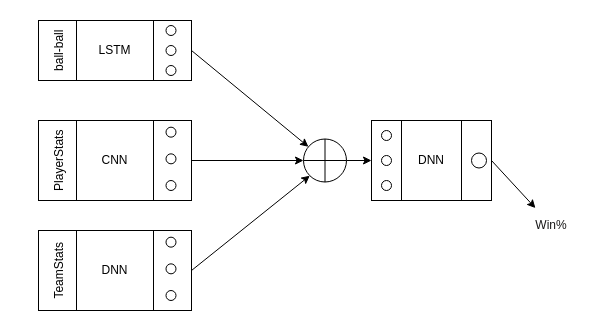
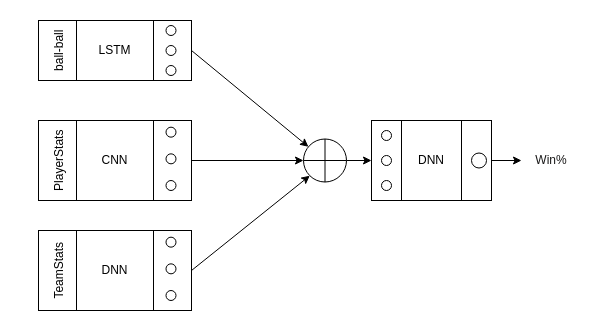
  <mxCell id="0" />
  <mxCell id="1" parent="0" />
  <mxCell id="2" value="" style="group;labelBackgroundColor=none;fillColor=#f2f0f5;" parent="1" vertex="1" connectable="0"><mxGeometry x="38" y="20" width="153" height="60" as="geometry" /></mxCell>
  <mxCell id="3" value="" style="shape=process;whiteSpace=wrap;html=1;backgroundOutline=1;size=0.25;" parent="2" vertex="1"><mxGeometry width="153" height="60" as="geometry" /></mxCell>
  <mxCell id="4" value="LSTM" style="text;html=1;strokeColor=none;fillColor=none;align=center;verticalAlign=middle;whiteSpace=wrap;rounded=0;" parent="2" vertex="1"><mxGeometry x="38.25" y="15" width="76.5" height="30" as="geometry" /></mxCell>
  <mxCell id="5" value="ball-ball" style="text;html=1;strokeColor=none;fillColor=none;align=center;verticalAlign=middle;whiteSpace=wrap;rounded=0;rotation=-90;" parent="2" vertex="1"><mxGeometry x="-17.531" y="16.25" width="76.5" height="27.5" as="geometry" /></mxCell>
  <mxCell id="6" value="" style="ellipse;whiteSpace=wrap;html=1;aspect=fixed;" parent="2" vertex="1"><mxGeometry x="127.5" y="5" width="10" height="10" as="geometry" /></mxCell>
  <mxCell id="7" value="" style="ellipse;whiteSpace=wrap;html=1;aspect=fixed;" parent="2" vertex="1"><mxGeometry x="127.5" y="45" width="10" height="10" as="geometry" /></mxCell>
  <mxCell id="8" value="" style="ellipse;whiteSpace=wrap;html=1;aspect=fixed;" parent="2" vertex="1"><mxGeometry x="127.5" y="25" width="10" height="10" as="geometry" /></mxCell>
  <mxCell id="9" value="" style="group" parent="1" vertex="1" connectable="0"><mxGeometry x="38" y="120" width="153" height="80" as="geometry" /></mxCell>
  <mxCell id="10" value="" style="shape=process;whiteSpace=wrap;html=1;backgroundOutline=1;size=0.25;" parent="9" vertex="1"><mxGeometry width="153" height="80" as="geometry" /></mxCell>
  <mxCell id="11" value="CNN" style="text;html=1;strokeColor=none;fillColor=none;align=center;verticalAlign=middle;whiteSpace=wrap;rounded=0;" parent="9" vertex="1"><mxGeometry x="38.25" y="20" width="76.5" height="40" as="geometry" /></mxCell>
  <mxCell id="12" value="PlayerStats" style="text;html=1;strokeColor=none;fillColor=none;align=center;verticalAlign=middle;whiteSpace=wrap;rounded=0;rotation=-90;" parent="9" vertex="1"><mxGeometry x="-17.531" y="21.667" width="76.5" height="36.667" as="geometry" /></mxCell>
  <mxCell id="13" value="" style="ellipse;whiteSpace=wrap;html=1;aspect=fixed;" parent="9" vertex="1"><mxGeometry x="127.5" y="6.667" width="10" height="10" as="geometry" /></mxCell>
  <mxCell id="14" value="" style="ellipse;whiteSpace=wrap;html=1;aspect=fixed;" parent="9" vertex="1"><mxGeometry x="127.5" y="60" width="10" height="10" as="geometry" /></mxCell>
  <mxCell id="15" value="" style="ellipse;whiteSpace=wrap;html=1;aspect=fixed;" parent="9" vertex="1"><mxGeometry x="127.5" y="33.333" width="10" height="10" as="geometry" /></mxCell>
  <mxCell id="16" value="" style="group" parent="9" vertex="1" connectable="0"><mxGeometry y="110" width="153" height="80" as="geometry" /></mxCell>
  <mxCell id="17" value="" style="shape=process;whiteSpace=wrap;html=1;backgroundOutline=1;size=0.25;" parent="16" vertex="1"><mxGeometry width="153" height="80" as="geometry" /></mxCell>
  <mxCell id="18" value="DNN" style="text;html=1;strokeColor=none;fillColor=none;align=center;verticalAlign=middle;whiteSpace=wrap;rounded=0;" parent="16" vertex="1"><mxGeometry x="38.25" y="20" width="76.5" height="40" as="geometry" /></mxCell>
  <mxCell id="19" value="TeamStats" style="text;html=1;strokeColor=none;fillColor=none;align=center;verticalAlign=middle;whiteSpace=wrap;rounded=0;rotation=-90;" parent="16" vertex="1"><mxGeometry x="-17.531" y="21.667" width="76.5" height="36.667" as="geometry" /></mxCell>
  <mxCell id="20" value="" style="ellipse;whiteSpace=wrap;html=1;aspect=fixed;" parent="16" vertex="1"><mxGeometry x="127.5" y="6.667" width="10" height="10" as="geometry" /></mxCell>
  <mxCell id="21" value="" style="ellipse;whiteSpace=wrap;html=1;aspect=fixed;" parent="16" vertex="1"><mxGeometry x="127.5" y="60" width="10" height="10" as="geometry" /></mxCell>
  <mxCell id="22" value="" style="ellipse;whiteSpace=wrap;html=1;aspect=fixed;" parent="16" vertex="1"><mxGeometry x="127.5" y="33.333" width="10" height="10" as="geometry" /></mxCell>
  <mxCell id="23" style="edgeStyle=none;html=1;exitX=1;exitY=0.5;exitDx=0;exitDy=0;entryX=0;entryY=0.5;entryDx=0;entryDy=0;" parent="1" source="24" target="30" edge="1"><mxGeometry relative="1" as="geometry" /></mxCell>
  <mxCell id="24" value="" style="shape=orEllipse;perimeter=ellipsePerimeter;whiteSpace=wrap;html=1;backgroundOutline=1;" parent="1" vertex="1"><mxGeometry x="303" y="138.5" width="43" height="43" as="geometry" /></mxCell>
  <mxCell id="25" style="edgeStyle=none;html=1;exitX=1;exitY=0.5;exitDx=0;exitDy=0;" parent="1" source="3" target="24" edge="1"><mxGeometry relative="1" as="geometry" /></mxCell>
  <mxCell id="26" style="edgeStyle=none;html=1;exitX=1;exitY=0.5;exitDx=0;exitDy=0;entryX=0;entryY=1;entryDx=0;entryDy=0;" parent="1" source="17" target="24" edge="1"><mxGeometry relative="1" as="geometry" /></mxCell>
  <mxCell id="27" style="edgeStyle=none;html=1;exitX=1;exitY=0.5;exitDx=0;exitDy=0;entryX=0;entryY=0.5;entryDx=0;entryDy=0;" parent="1" source="10" target="24" edge="1"><mxGeometry relative="1" as="geometry" /></mxCell>
  <mxCell id="28" value="" style="group;fillColor=none;" parent="1" vertex="1" connectable="0"><mxGeometry x="346" y="80" width="120" height="80" as="geometry" /></mxCell>
  <mxCell id="29" value="" style="group;fillColor=#a66e6e;" parent="28" vertex="1" connectable="0"><mxGeometry x="25" y="40" width="120" height="80" as="geometry" /></mxCell>
  <mxCell id="30" value="" style="shape=process;whiteSpace=wrap;html=1;backgroundOutline=1;size=0.25;" parent="29" vertex="1"><mxGeometry width="120" height="80" as="geometry" /></mxCell>
  <mxCell id="31" value="DNN" style="text;html=1;strokeColor=none;fillColor=none;align=center;verticalAlign=middle;whiteSpace=wrap;rounded=0;" parent="29" vertex="1"><mxGeometry x="30" y="20" width="60" height="40" as="geometry" /></mxCell>
  <mxCell id="32" value="" style="ellipse;whiteSpace=wrap;html=1;aspect=fixed;" parent="29" vertex="1"><mxGeometry x="10" y="9.997" width="10" height="10" as="geometry" /></mxCell>
  <mxCell id="33" value="" style="ellipse;whiteSpace=wrap;html=1;aspect=fixed;" parent="29" vertex="1"><mxGeometry x="10" y="60" width="10" height="10" as="geometry" /></mxCell>
  <mxCell id="34" value="" style="ellipse;whiteSpace=wrap;html=1;aspect=fixed;" parent="29" vertex="1"><mxGeometry x="10" y="35.003" width="10" height="10" as="geometry" /></mxCell>
  <mxCell id="35" value="" style="ellipse;whiteSpace=wrap;html=1;aspect=fixed;" parent="29" vertex="1"><mxGeometry x="100" y="32.5" width="15" height="15" as="geometry" /></mxCell>
  <mxCell id="36" style="edgeStyle=none;html=1;exitX=1;exitY=0.5;exitDx=0;exitDy=0;" parent="1" source="30" target="37" edge="1"><mxGeometry relative="1" as="geometry"><mxPoint x="521" y="160.167" as="targetPoint" /></mxGeometry></mxCell>
- <mxCell id="37" value="Win%" style="text;html=1;strokeColor=none;fillColor=none;align=center;verticalAlign=middle;whiteSpace=wrap;rounded=0;fontColor=#1a1919;" parent="1" vertex="1"><mxGeometry x="521" y="207.58" width="60" height="34.83" as="geometry" /></mxCell>
+ <mxCell id="37" value="Win%" style="text;html=1;strokeColor=none;fillColor=none;align=center;verticalAlign=middle;whiteSpace=wrap;rounded=0;fontColor=#1a1919;" parent="1" vertex="1"><mxGeometry x="521" y="142.58" width="60" height="34.83" as="geometry" /></mxCell>
